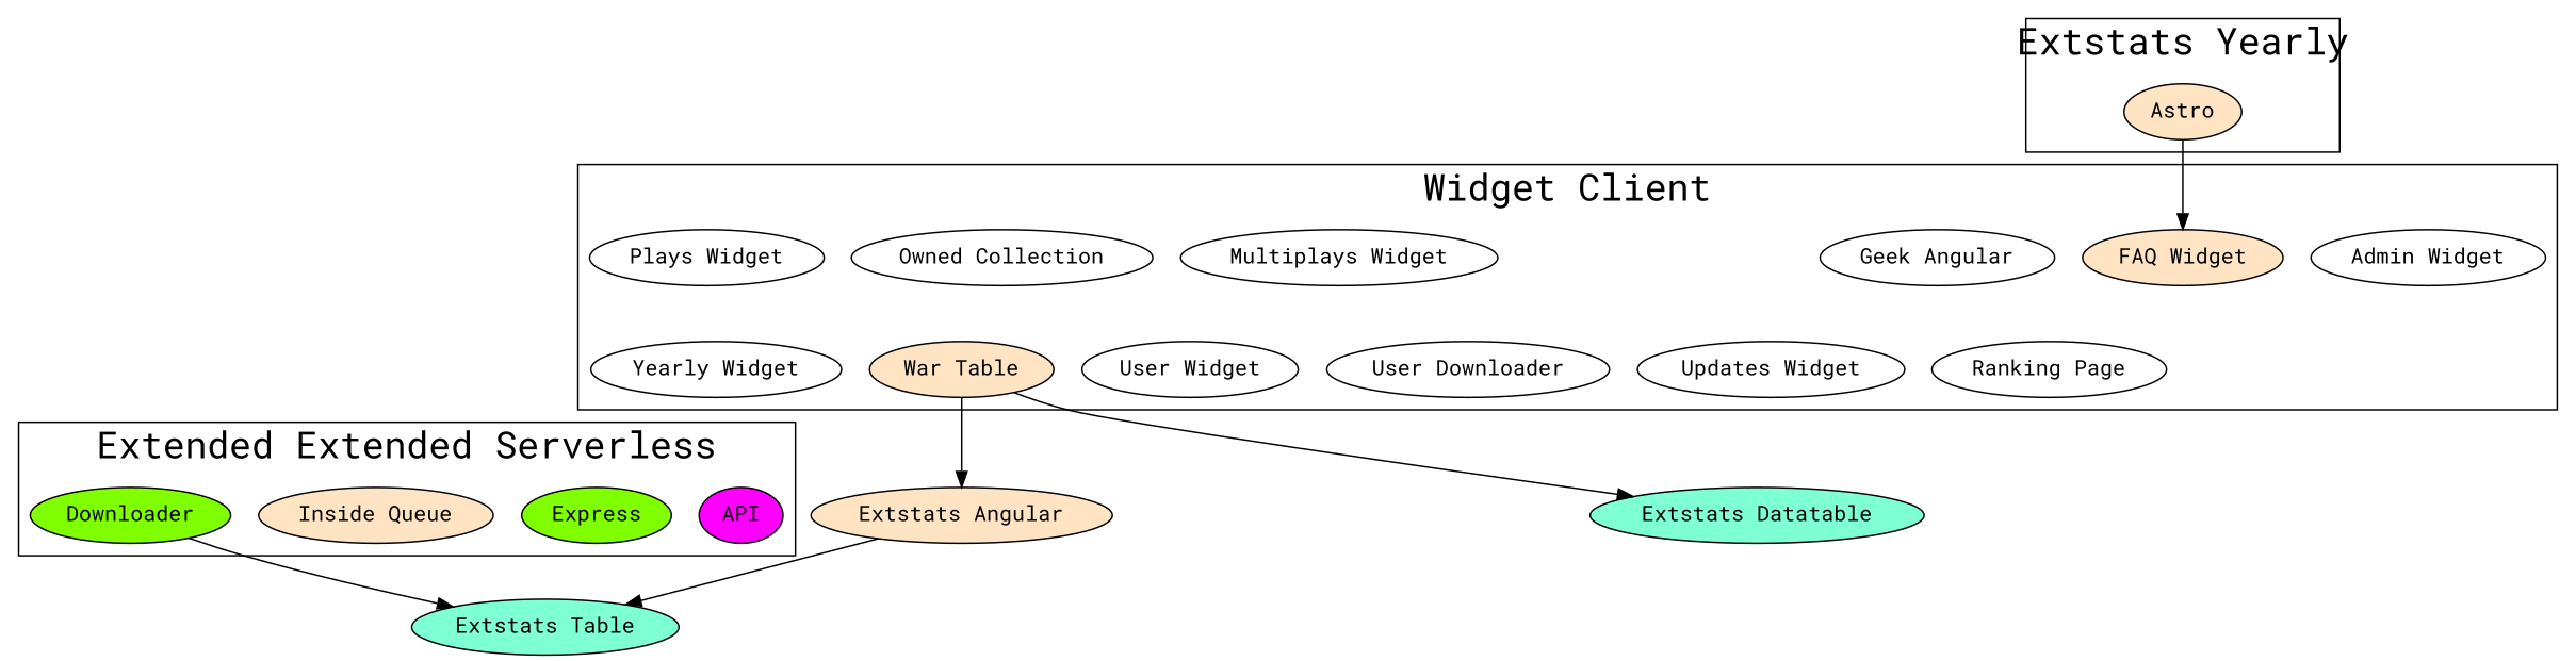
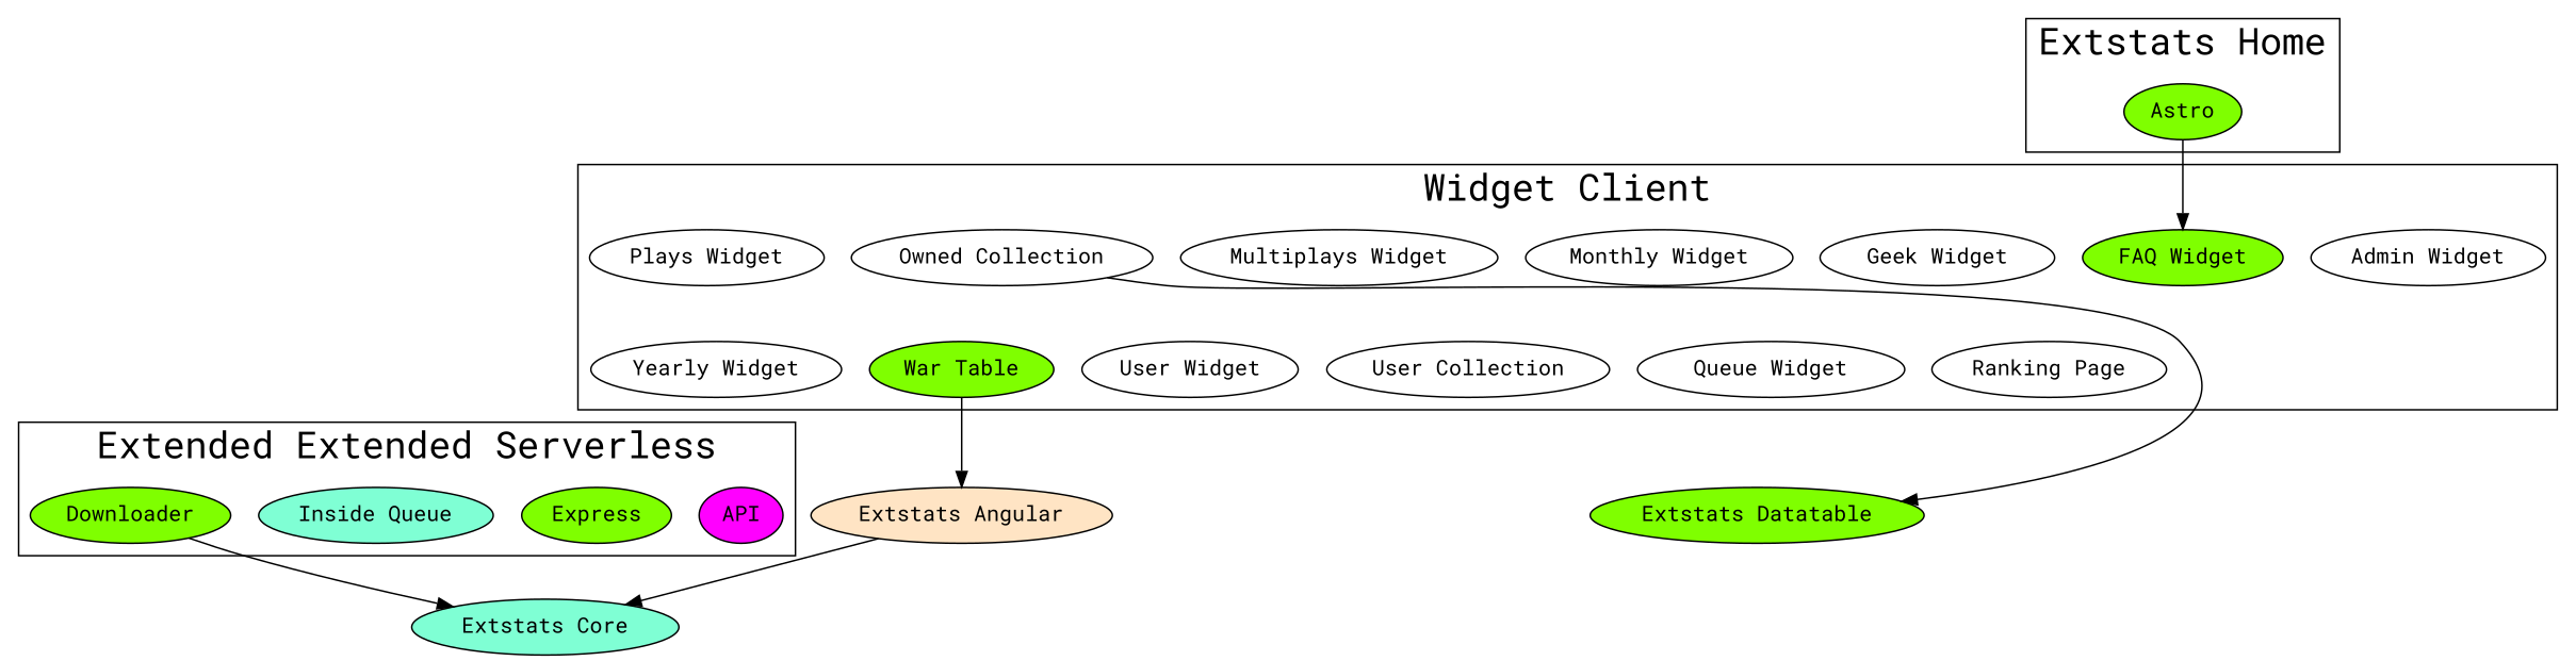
  digraph {
    compound=true
    fontname="Roboto Mono"
    fontsize=24
    node [fontname="Roboto Mono"]
    edge [fontname="Roboto Mono"]
    API [fillcolor=fuchsia style=filled]
    Express [fillcolor=chartreuse style=filled]
-   "Inside Queue" [fillcolor=bisque style=filled]
+   "Inside Queue" [fillcolor=aquamarine style=filled]
    Downloader [fillcolor=chartreuse style=filled]
    "Admin Widget"
-   "FAQ Widget" [fillcolor=bisque style=filled]
-   "Geek Widget" [label="Geek Angular"]
+   "FAQ Widget" [fillcolor=chartreuse style=filled]
+   "Geek Widget"
+   "Monthly Widget"
    "Multiplays Widget"
    "Owned Collection"
    "Plays Widget"
    "Ranking Page"
-   "Updates Widget"
-   "User Collection" [label="User Downloader"]
+   "Updates Widget" [label="Queue Widget"]
+   "User Collection"
    "User Widget"
-   "War Table" [fillcolor=bisque style=filled]
+   "War Table" [fillcolor=chartreuse style=filled]
    "Yearly Widget"
-   Astro [fillcolor=bisque style=filled]
-   "Extstats Core" [fillcolor=aquamarine style=filled label="Extstats Table"]
+   Astro [fillcolor=chartreuse style=filled]
+   "Extstats Core" [fillcolor=aquamarine style=filled]
    "Extstats Angular" [fillcolor=bisque style=filled]
-   "Extstats Datatable" [fillcolor=aquamarine style=filled]
+   "Extstats Datatable" [fillcolor=chartreuse style=filled]
    subgraph cluster_1 {
      label="Extended Extended Serverless"
      API
      Express
      "Inside Queue"
      Downloader
    }
    subgraph cluster_2 {
      label="Widget Client"
      subgraph sub_3 {
        label="Extstats Client"
        rank=source
        "Admin Widget"
        "FAQ Widget"
        "Geek Widget"
+       "Monthly Widget"
        "Multiplays Widget"
        "Owned Collection"
        "Plays Widget"
      }
      subgraph sub_4 {
        label="Extstats Client"
        rank=same
        "Ranking Page"
        "Updates Widget"
        "User Collection"
        "User Widget"
        "War Table"
        "Yearly Widget"
      }
    }
    subgraph cluster_5 {
-     label="Extstats Yearly"
+     label="Extstats Home"
      Astro
    }
    Downloader -> "Extstats Core"
    "War Table" -> "Extstats Angular"
-   "War Table" -> "Extstats Datatable"
+   "Owned Collection" -> "Extstats Datatable"
    Astro -> "FAQ Widget"
    "Extstats Angular" -> "Extstats Core"
  }
